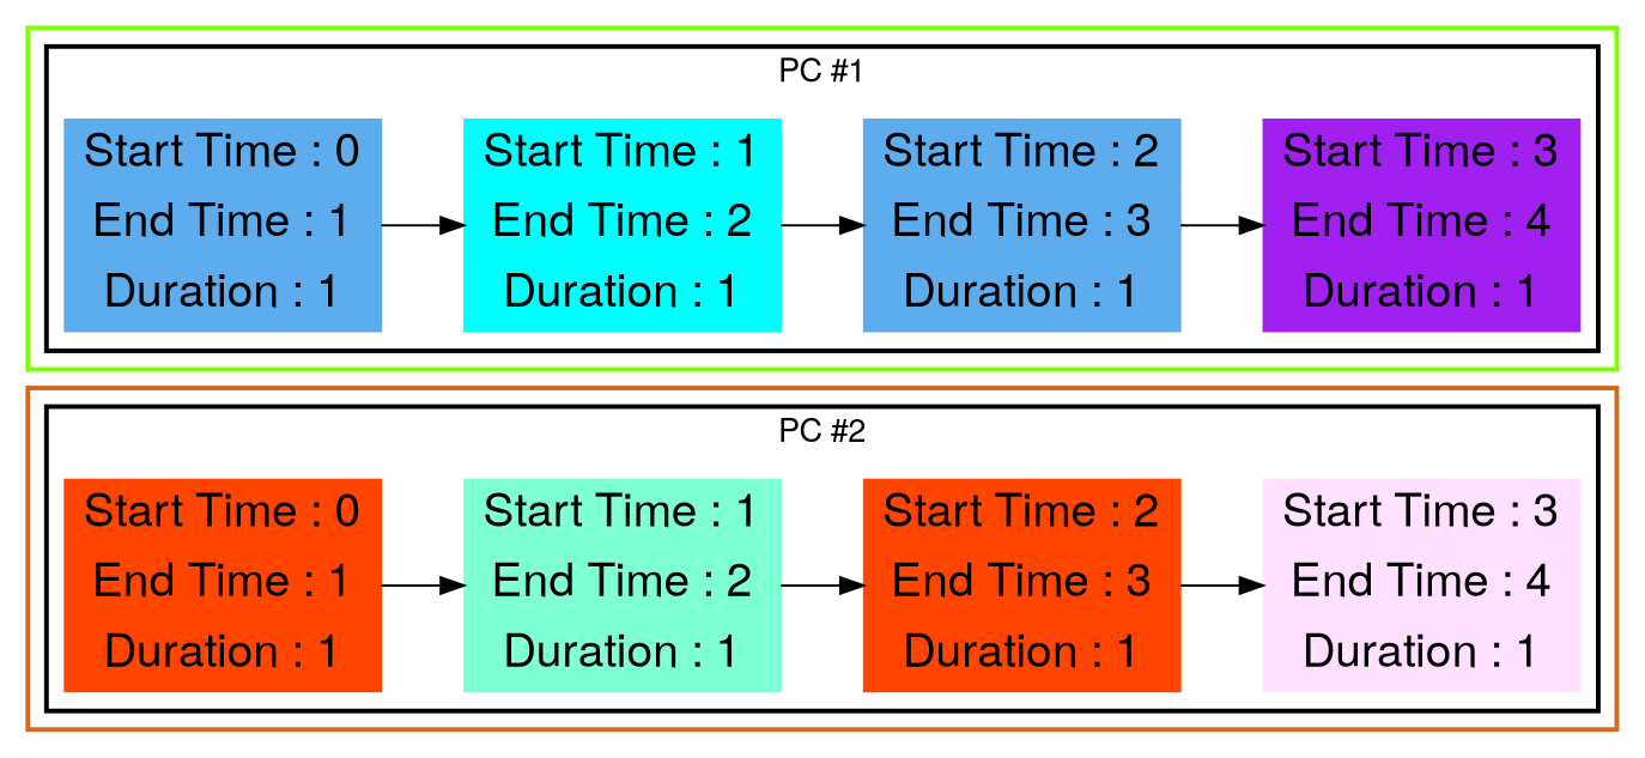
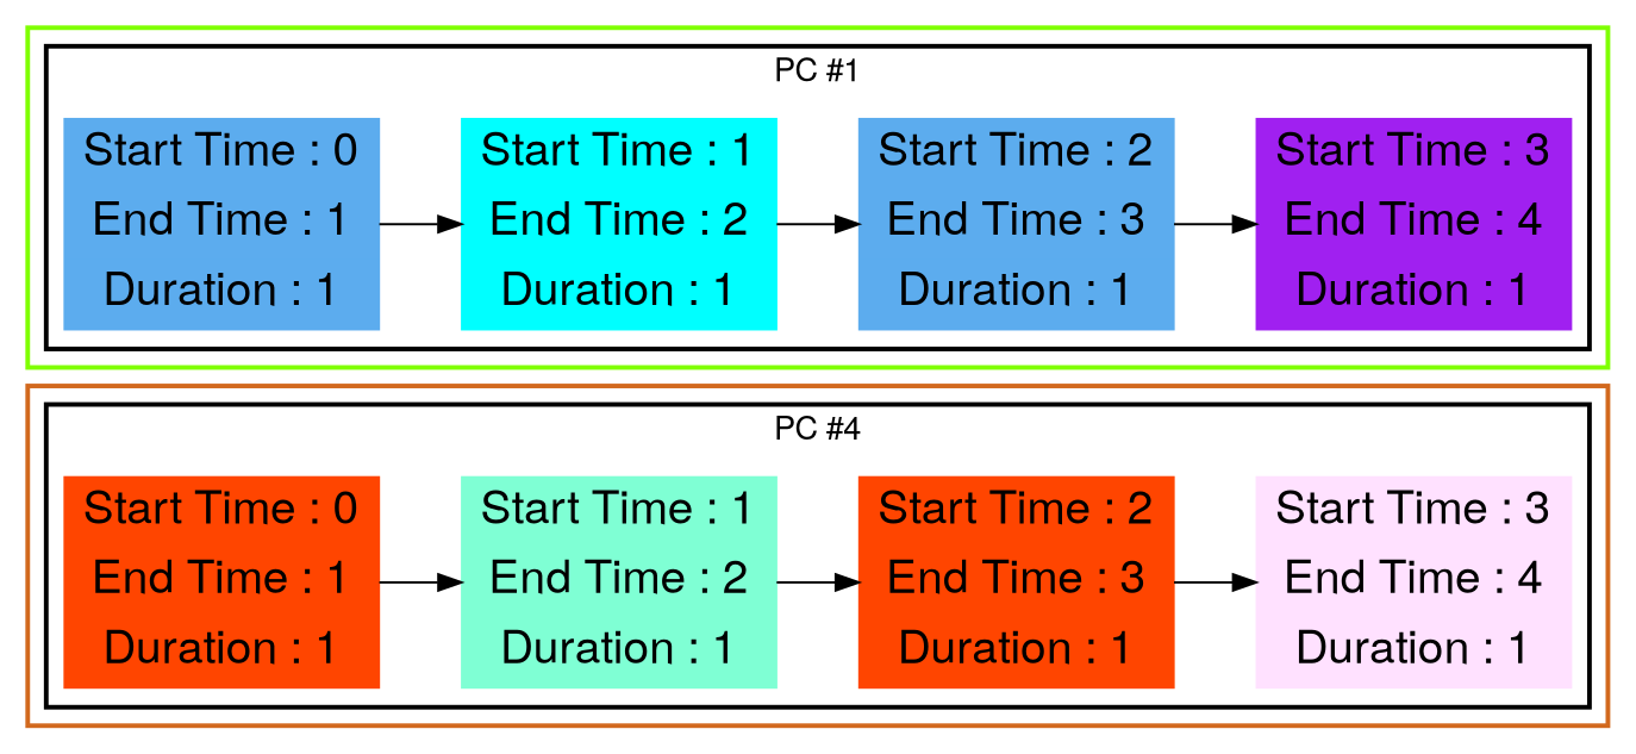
  digraph {
    fontname="Helvetica,Arial,sans-serif"
    rankdir=LR
    node [color=orangered1 fontname="Helvetica,Arial,sans-serif" fontsize=20 shape=record style=filled]
    edge [fontname="Helvetica,Arial,sans-serif"]
    n1 [label="Start Time : 0 | End Time : 1 | Duration : 1"]
    n2 [color=aquamarine label="Start Time : 1 | End Time : 2 | Duration : 1"]
    n3 [label="Start Time : 2 | End Time : 3 | Duration : 1"]
    n4 [color=thistle1 label="Start Time : 3 | End Time : 4 | Duration : 1"]
    n5 [color=steelblue2 label="Start Time : 0 | End Time : 1 | Duration : 1"]
    n6 [color=aqua label="Start Time : 1 | End Time : 2 | Duration : 1"]
    n7 [color=steelblue2 label="Start Time : 2 | End Time : 3 | Duration : 1"]
    n8 [color=x11purple label="Start Time : 3 | End Time : 4 | Duration : 1"]
    subgraph cluster_1 {
      color=chocolate
      style=bold
      subgraph cluster_2 {
        color=black
-       label="PC #2"
+       label="PC #4"
        style=bold
        n1
        n2
        n3
        n4
      }
    }
    subgraph cluster_3 {
      color=chartreuse
      style=bold
      subgraph cluster_4 {
        color=black
        label="PC #1"
        style=bold
        n5
        n6
        n7
        n8
      }
    }
    n1 -> n2
    n2 -> n3
    n3 -> n4
    n5 -> n6
    n6 -> n7
    n7 -> n8
  }
